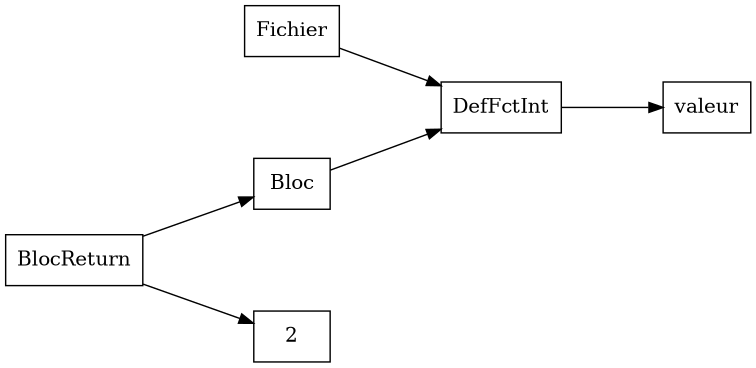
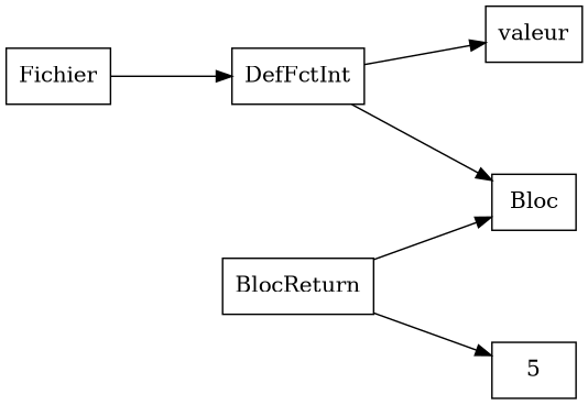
  digraph {
    nodesep=1
    rankdir=LR
    ranksep=1
    node [shape=box]
    n1 [label=Fichier]
    n2 [label=DefFctInt]
    n3 [label=valeur]
    n4 [label=Bloc]
    n5 [label=BlocReturn]
-   n6 [label=2]
+   n6 [label=5]
    n1 -> n2
    n2 -> n3
-   n4 -> n2
+   n2 -> n4
    n5 -> n4
    n5 -> n6
  }
